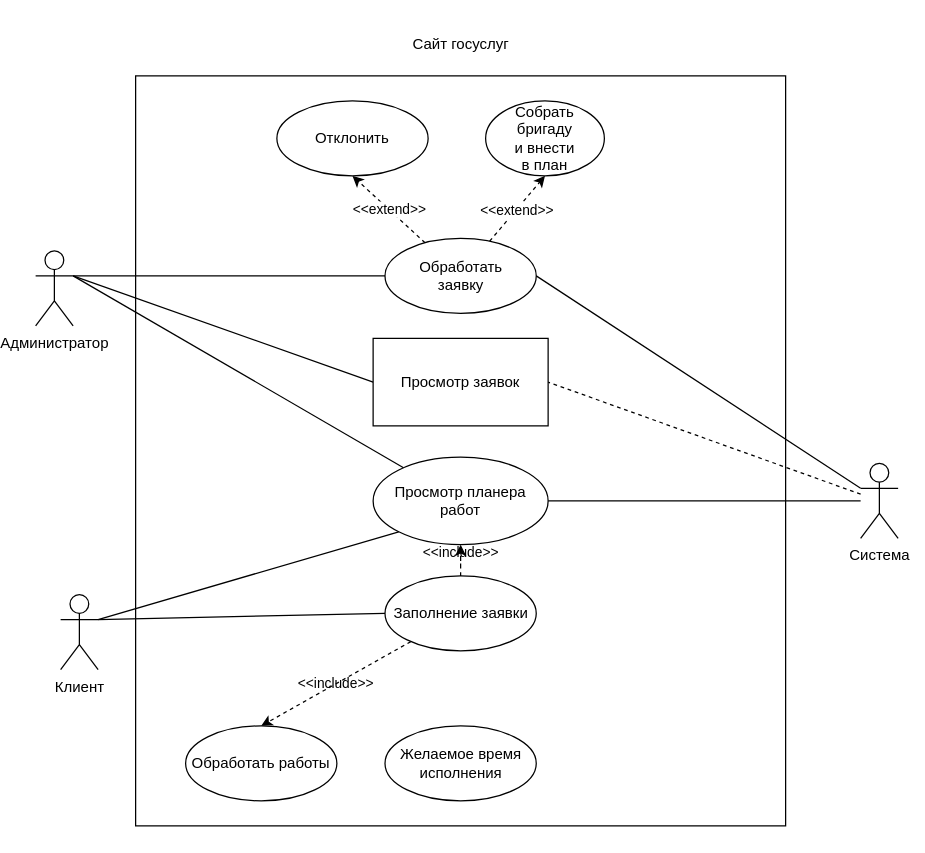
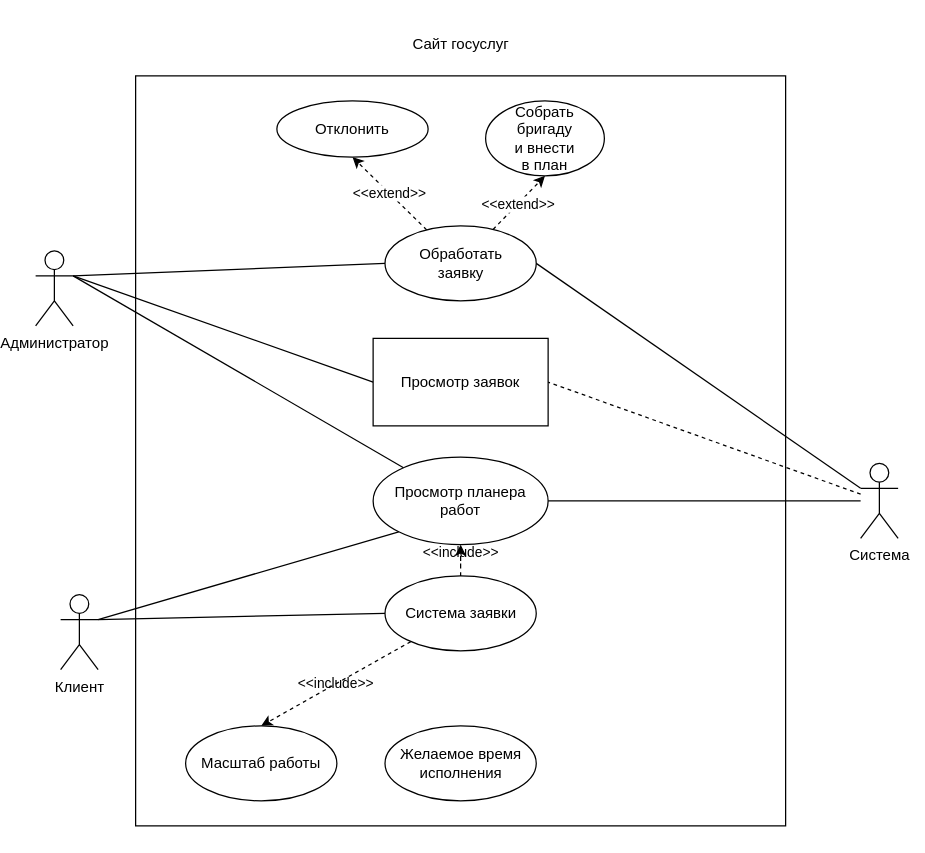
  <mxCell id="0" />
  <mxCell id="1" parent="0" />
  <mxCell id="2" value="" style="rounded=0;whiteSpace=wrap;html=1;fillColor=none;" vertex="1" parent="1"><mxGeometry x="100" y="60" width="520" height="600" as="geometry" /></mxCell>
  <mxCell id="3" value="Сайт госуслуг" style="text;html=1;strokeColor=none;fillColor=none;align=center;verticalAlign=middle;whiteSpace=wrap;rounded=0;shadow=0;glass=0;sketch=0;strokeWidth=1;movable=1;resizable=1;rotatable=1;deletable=1;editable=1;connectable=1;locked=0;" parent="1" vertex="1"><mxGeometry x="306.5" y="20" width="107" height="30" as="geometry" /></mxCell>
  <mxCell id="4" style="rounded=0;orthogonalLoop=1;jettySize=auto;html=1;exitX=1;exitY=0.333;exitDx=0;exitDy=0;exitPerimeter=0;entryX=0;entryY=0.5;entryDx=0;entryDy=0;endArrow=none;endFill=0;" edge="1" parent="1" source="5" target="27"><mxGeometry relative="1" as="geometry" /></mxCell>
  <mxCell id="5" value="Администратор" style="shape=umlActor;verticalLabelPosition=bottom;verticalAlign=top;html=1;outlineConnect=0;shadow=0;glass=0;sketch=0;strokeColor=default;strokeWidth=1;fillColor=default;gradientColor=none;" parent="1" vertex="1"><mxGeometry x="20" y="200" width="30" height="60" as="geometry" /></mxCell>
  <mxCell id="6" value="Клиент" style="shape=umlActor;verticalLabelPosition=bottom;verticalAlign=top;html=1;outlineConnect=0;shadow=0;glass=0;sketch=0;strokeColor=default;strokeWidth=1;fillColor=default;gradientColor=none;" parent="1" vertex="1"><mxGeometry x="40" y="475" width="30" height="60" as="geometry" /></mxCell>
  <mxCell id="7" style="edgeStyle=orthogonalEdgeStyle;rounded=0;orthogonalLoop=1;jettySize=auto;html=1;entryX=1;entryY=0.5;entryDx=0;entryDy=0;endArrow=none;endFill=0;" edge="1" parent="1" source="9" target="24"><mxGeometry relative="1" as="geometry" /></mxCell>
  <mxCell id="8" style="rounded=0;orthogonalLoop=1;jettySize=auto;html=1;entryX=1;entryY=0.5;entryDx=0;entryDy=0;endArrow=none;endFill=0;dashed=1;" edge="1" parent="1" source="9" target="27"><mxGeometry relative="1" as="geometry" /></mxCell>
  <mxCell id="9" value="Система" style="shape=umlActor;verticalLabelPosition=bottom;verticalAlign=top;html=1;outlineConnect=0;shadow=0;glass=0;sketch=0;strokeColor=default;strokeWidth=1;fillColor=default;gradientColor=none;" parent="1" vertex="1"><mxGeometry x="680" y="370" width="30" height="60" as="geometry" /></mxCell>
  <mxCell id="10" value="&amp;lt;&amp;lt;include&amp;gt;&amp;gt;" style="rounded=0;orthogonalLoop=1;jettySize=auto;html=1;entryX=0.5;entryY=0;entryDx=0;entryDy=0;labelBackgroundColor=none;dashed=1;" edge="1" parent="1" source="12" target="15"><mxGeometry relative="1" as="geometry" /></mxCell>
  <mxCell id="11" value="&lt;span style=&quot;color: rgb(0, 0, 0); font-family: Helvetica; font-size: 11px; font-style: normal; font-variant-ligatures: normal; font-variant-caps: normal; font-weight: 400; letter-spacing: normal; orphans: 2; text-align: center; text-indent: 0px; text-transform: none; widows: 2; word-spacing: 0px; -webkit-text-stroke-width: 0px; white-space: nowrap; text-decoration-thickness: initial; text-decoration-style: initial; text-decoration-color: initial; float: none; display: inline !important;&quot;&gt;&amp;lt;&amp;lt;include&amp;gt;&amp;gt;&lt;/span&gt;&lt;div&gt;&lt;br/&gt;&lt;/div&gt;" style="edgeStyle=orthogonalEdgeStyle;rounded=0;orthogonalLoop=1;jettySize=auto;html=1;labelBackgroundColor=none;dashed=1;" edge="1" parent="1" source="12" target="24"><mxGeometry relative="1" as="geometry" /></mxCell>
- <mxCell id="12" value="Заполнение заявки" style="ellipse;whiteSpace=wrap;html=1;shadow=0;glass=0;sketch=0;strokeColor=default;strokeWidth=1;fillColor=default;gradientColor=none;" parent="1" vertex="1"><mxGeometry x="299.5" y="460" width="121" height="60" as="geometry" /></mxCell>
+ <mxCell id="12" value="Система заявки" style="ellipse;whiteSpace=wrap;html=1;shadow=0;glass=0;sketch=0;strokeColor=default;strokeWidth=1;fillColor=default;gradientColor=none;" parent="1" vertex="1"><mxGeometry x="299.5" y="460" width="121" height="60" as="geometry" /></mxCell>
  <mxCell id="13" value="" style="endArrow=none;html=1;strokeWidth=1;curved=1;exitX=1;exitY=0.333;exitDx=0;exitDy=0;exitPerimeter=0;entryX=0;entryY=0.5;entryDx=0;entryDy=0;" parent="1" source="6" target="12" edge="1"><mxGeometry width="50" height="50" relative="1" as="geometry"><mxPoint x="0" y="435" as="sourcePoint" /><mxPoint x="50" y="385" as="targetPoint" /></mxGeometry></mxCell>
  <mxCell id="14" value="Желаемое время&lt;br&gt;исполнения" style="ellipse;whiteSpace=wrap;html=1;shadow=0;glass=0;sketch=0;strokeColor=default;strokeWidth=1;fillColor=default;gradientColor=none;" parent="1" vertex="1"><mxGeometry x="299.5" y="580" width="121" height="60" as="geometry" /></mxCell>
- <mxCell id="15" value="Обработать работы" style="ellipse;whiteSpace=wrap;html=1;shadow=0;glass=0;sketch=0;strokeColor=default;strokeWidth=1;fillColor=default;gradientColor=none;" parent="1" vertex="1"><mxGeometry x="140" y="580" width="121" height="60" as="geometry" /></mxCell>
+ <mxCell id="15" value="Масштаб работы" style="ellipse;whiteSpace=wrap;html=1;shadow=0;glass=0;sketch=0;strokeColor=default;strokeWidth=1;fillColor=default;gradientColor=none;" parent="1" vertex="1"><mxGeometry x="140" y="580" width="121" height="60" as="geometry" /></mxCell>
  <mxCell id="16" value="&amp;lt;&amp;lt;extend&amp;gt;&amp;gt;" style="rounded=0;orthogonalLoop=1;jettySize=auto;html=1;entryX=0.5;entryY=1;entryDx=0;entryDy=0;dashed=1;" edge="1" parent="1" source="19" target="22"><mxGeometry relative="1" as="geometry" /></mxCell>
  <mxCell id="17" style="rounded=0;orthogonalLoop=1;jettySize=auto;html=1;entryX=0.5;entryY=1;entryDx=0;entryDy=0;dashed=1;" edge="1" parent="1" source="19" target="21"><mxGeometry relative="1" as="geometry" /></mxCell>
  <mxCell id="18" value="&amp;lt;&amp;lt;extend&amp;gt;&amp;gt;" style="edgeLabel;html=1;align=center;verticalAlign=middle;resizable=0;points=[];" vertex="1" connectable="0" parent="17"><mxGeometry x="-0.047" relative="1" as="geometry"><mxPoint as="offset" /></mxGeometry></mxCell>
- <mxCell id="19" value="Обработать&lt;br&gt;заявку" style="ellipse;whiteSpace=wrap;html=1;shadow=0;glass=0;sketch=0;strokeColor=default;strokeWidth=1;fillColor=default;gradientColor=none;" parent="1" vertex="1"><mxGeometry x="299.5" y="190" width="121" height="60" as="geometry" /></mxCell>
+ <mxCell id="19" value="Обработать&lt;br&gt;заявку" style="ellipse;whiteSpace=wrap;html=1;shadow=0;glass=0;sketch=0;strokeColor=default;strokeWidth=1;fillColor=default;gradientColor=none;" parent="1" vertex="1"><mxGeometry x="299.5" y="180" width="121" height="60" as="geometry" /></mxCell>
  <mxCell id="20" value="" style="endArrow=none;html=1;strokeWidth=1;curved=1;exitX=1;exitY=0.333;exitDx=0;exitDy=0;exitPerimeter=0;entryX=0;entryY=0.5;entryDx=0;entryDy=0;" parent="1" source="5" target="19" edge="1"><mxGeometry width="50" height="50" relative="1" as="geometry"><mxPoint x="120" y="250" as="sourcePoint" /><mxPoint x="160" y="250" as="targetPoint" /></mxGeometry></mxCell>
  <mxCell id="21" value="Собрать бригаду&lt;br&gt;и внести&lt;div&gt;в план&lt;/div&gt;" style="ellipse;whiteSpace=wrap;html=1;shadow=0;glass=0;sketch=0;strokeColor=default;strokeWidth=1;fillColor=default;gradientColor=none;" parent="1" vertex="1"><mxGeometry x="380" y="80" width="95" height="60" as="geometry" /></mxCell>
- <mxCell id="22" value="Отклонить" style="ellipse;whiteSpace=wrap;html=1;shadow=0;glass=0;sketch=0;strokeColor=default;strokeWidth=1;fillColor=default;gradientColor=none;" parent="1" vertex="1"><mxGeometry x="213" y="80" width="121" height="60" as="geometry" /></mxCell>
+ <mxCell id="22" value="Отклонить" style="ellipse;whiteSpace=wrap;html=1;shadow=0;glass=0;sketch=0;strokeColor=default;strokeWidth=1;fillColor=default;gradientColor=none;" parent="1" vertex="1"><mxGeometry x="213" y="80" width="121" height="45" as="geometry" /></mxCell>
  <mxCell id="23" value="" style="endArrow=none;html=1;strokeWidth=1;curved=1;exitX=1;exitY=0.5;exitDx=0;exitDy=0;entryX=0;entryY=0.333;entryDx=0;entryDy=0;entryPerimeter=0;" parent="1" source="19" target="9" edge="1"><mxGeometry width="50" height="50" relative="1" as="geometry"><mxPoint x="601" y="130" as="sourcePoint" /><mxPoint x="621" y="360" as="targetPoint" /></mxGeometry></mxCell>
  <mxCell id="24" value="Просмотр планера&lt;br&gt;работ" style="ellipse;whiteSpace=wrap;html=1;shadow=0;glass=0;sketch=0;strokeColor=default;strokeWidth=1;fillColor=default;gradientColor=none;" parent="1" vertex="1"><mxGeometry x="290" y="365" width="140" height="70" as="geometry" /></mxCell>
  <mxCell id="25" value="" style="endArrow=none;html=1;strokeWidth=1;curved=1;" parent="1" target="24" edge="1"><mxGeometry width="50" height="50" relative="1" as="geometry"><mxPoint x="50" y="220" as="sourcePoint" /><mxPoint x="120" y="230" as="targetPoint" /></mxGeometry></mxCell>
  <mxCell id="26" value="" style="endArrow=none;html=1;strokeWidth=1;curved=1;exitX=1;exitY=0.333;exitDx=0;exitDy=0;exitPerimeter=0;entryX=0;entryY=1;entryDx=0;entryDy=0;" parent="1" source="6" target="24" edge="1"><mxGeometry width="50" height="50" relative="1" as="geometry"><mxPoint x="80" y="505" as="sourcePoint" /><mxPoint x="120" y="505" as="targetPoint" /></mxGeometry></mxCell>
  <mxCell id="27" value="Просмотр заявок" style="whiteSpace=wrap;html=1;shadow=0;glass=0;sketch=0;strokeColor=default;strokeWidth=1;fillColor=default;gradientColor=none;rounded=0;" vertex="1" parent="1"><mxGeometry x="290" y="270" width="140" height="70" as="geometry" /></mxCell>
